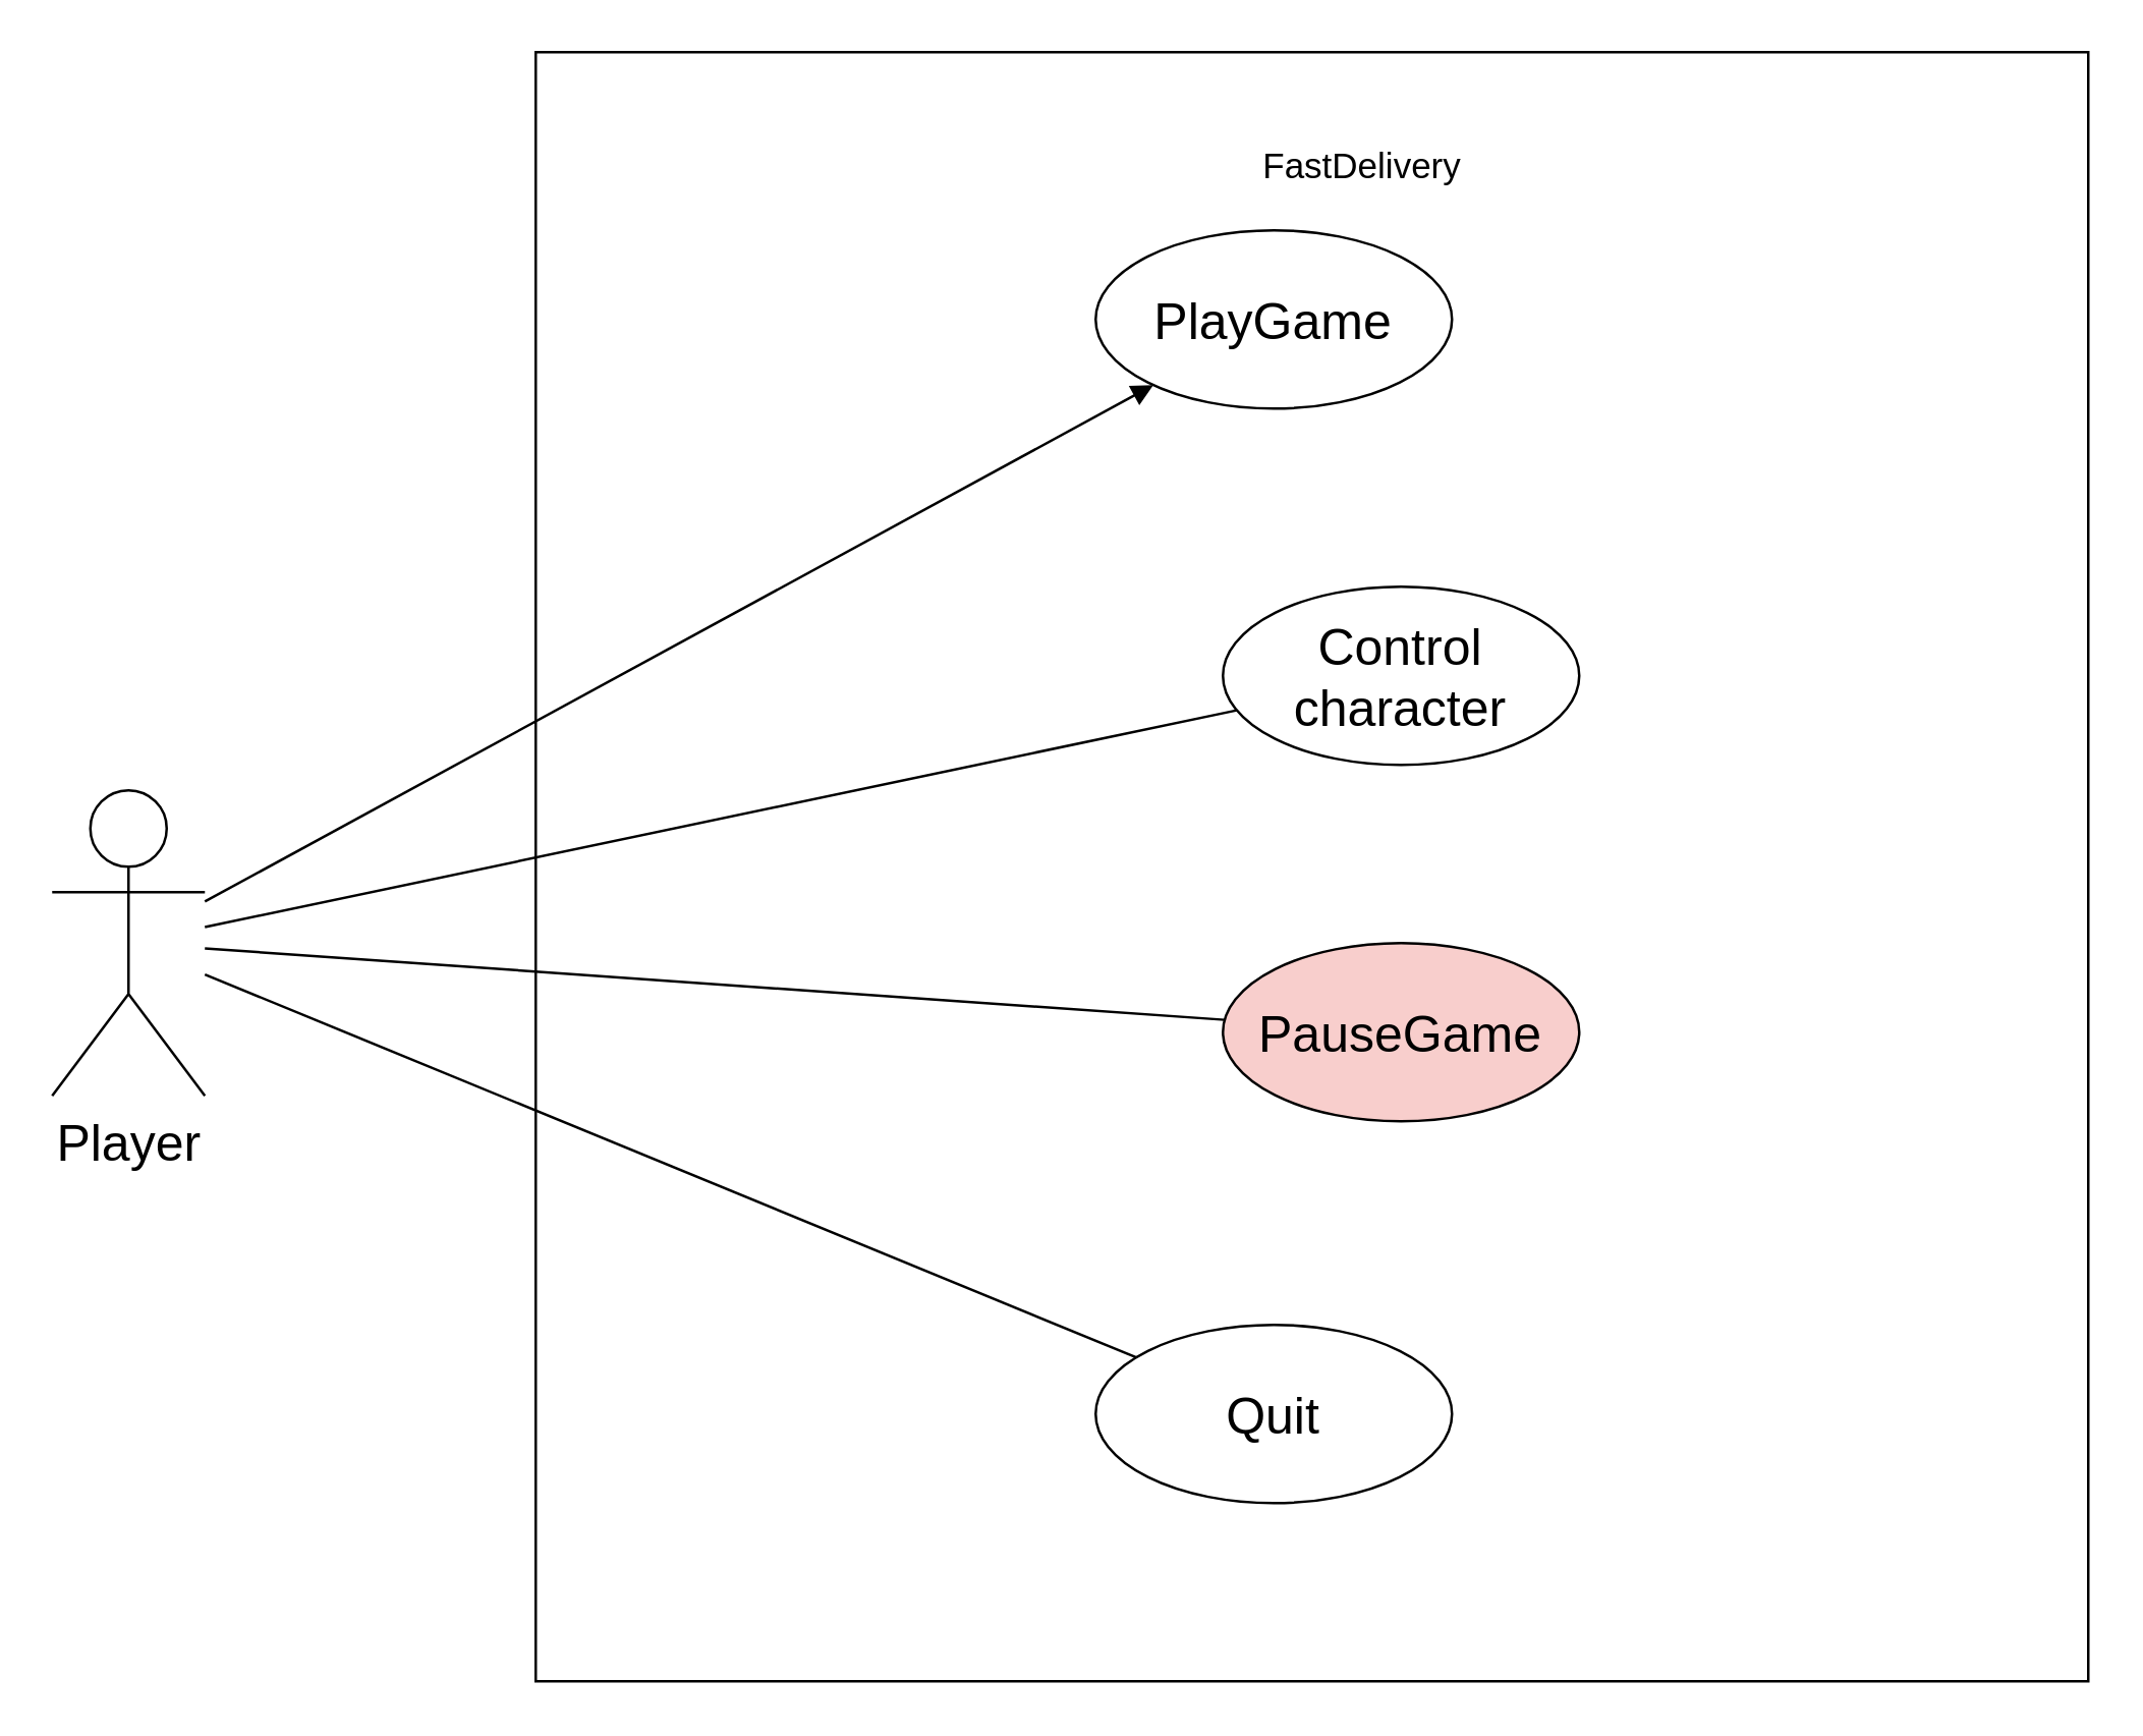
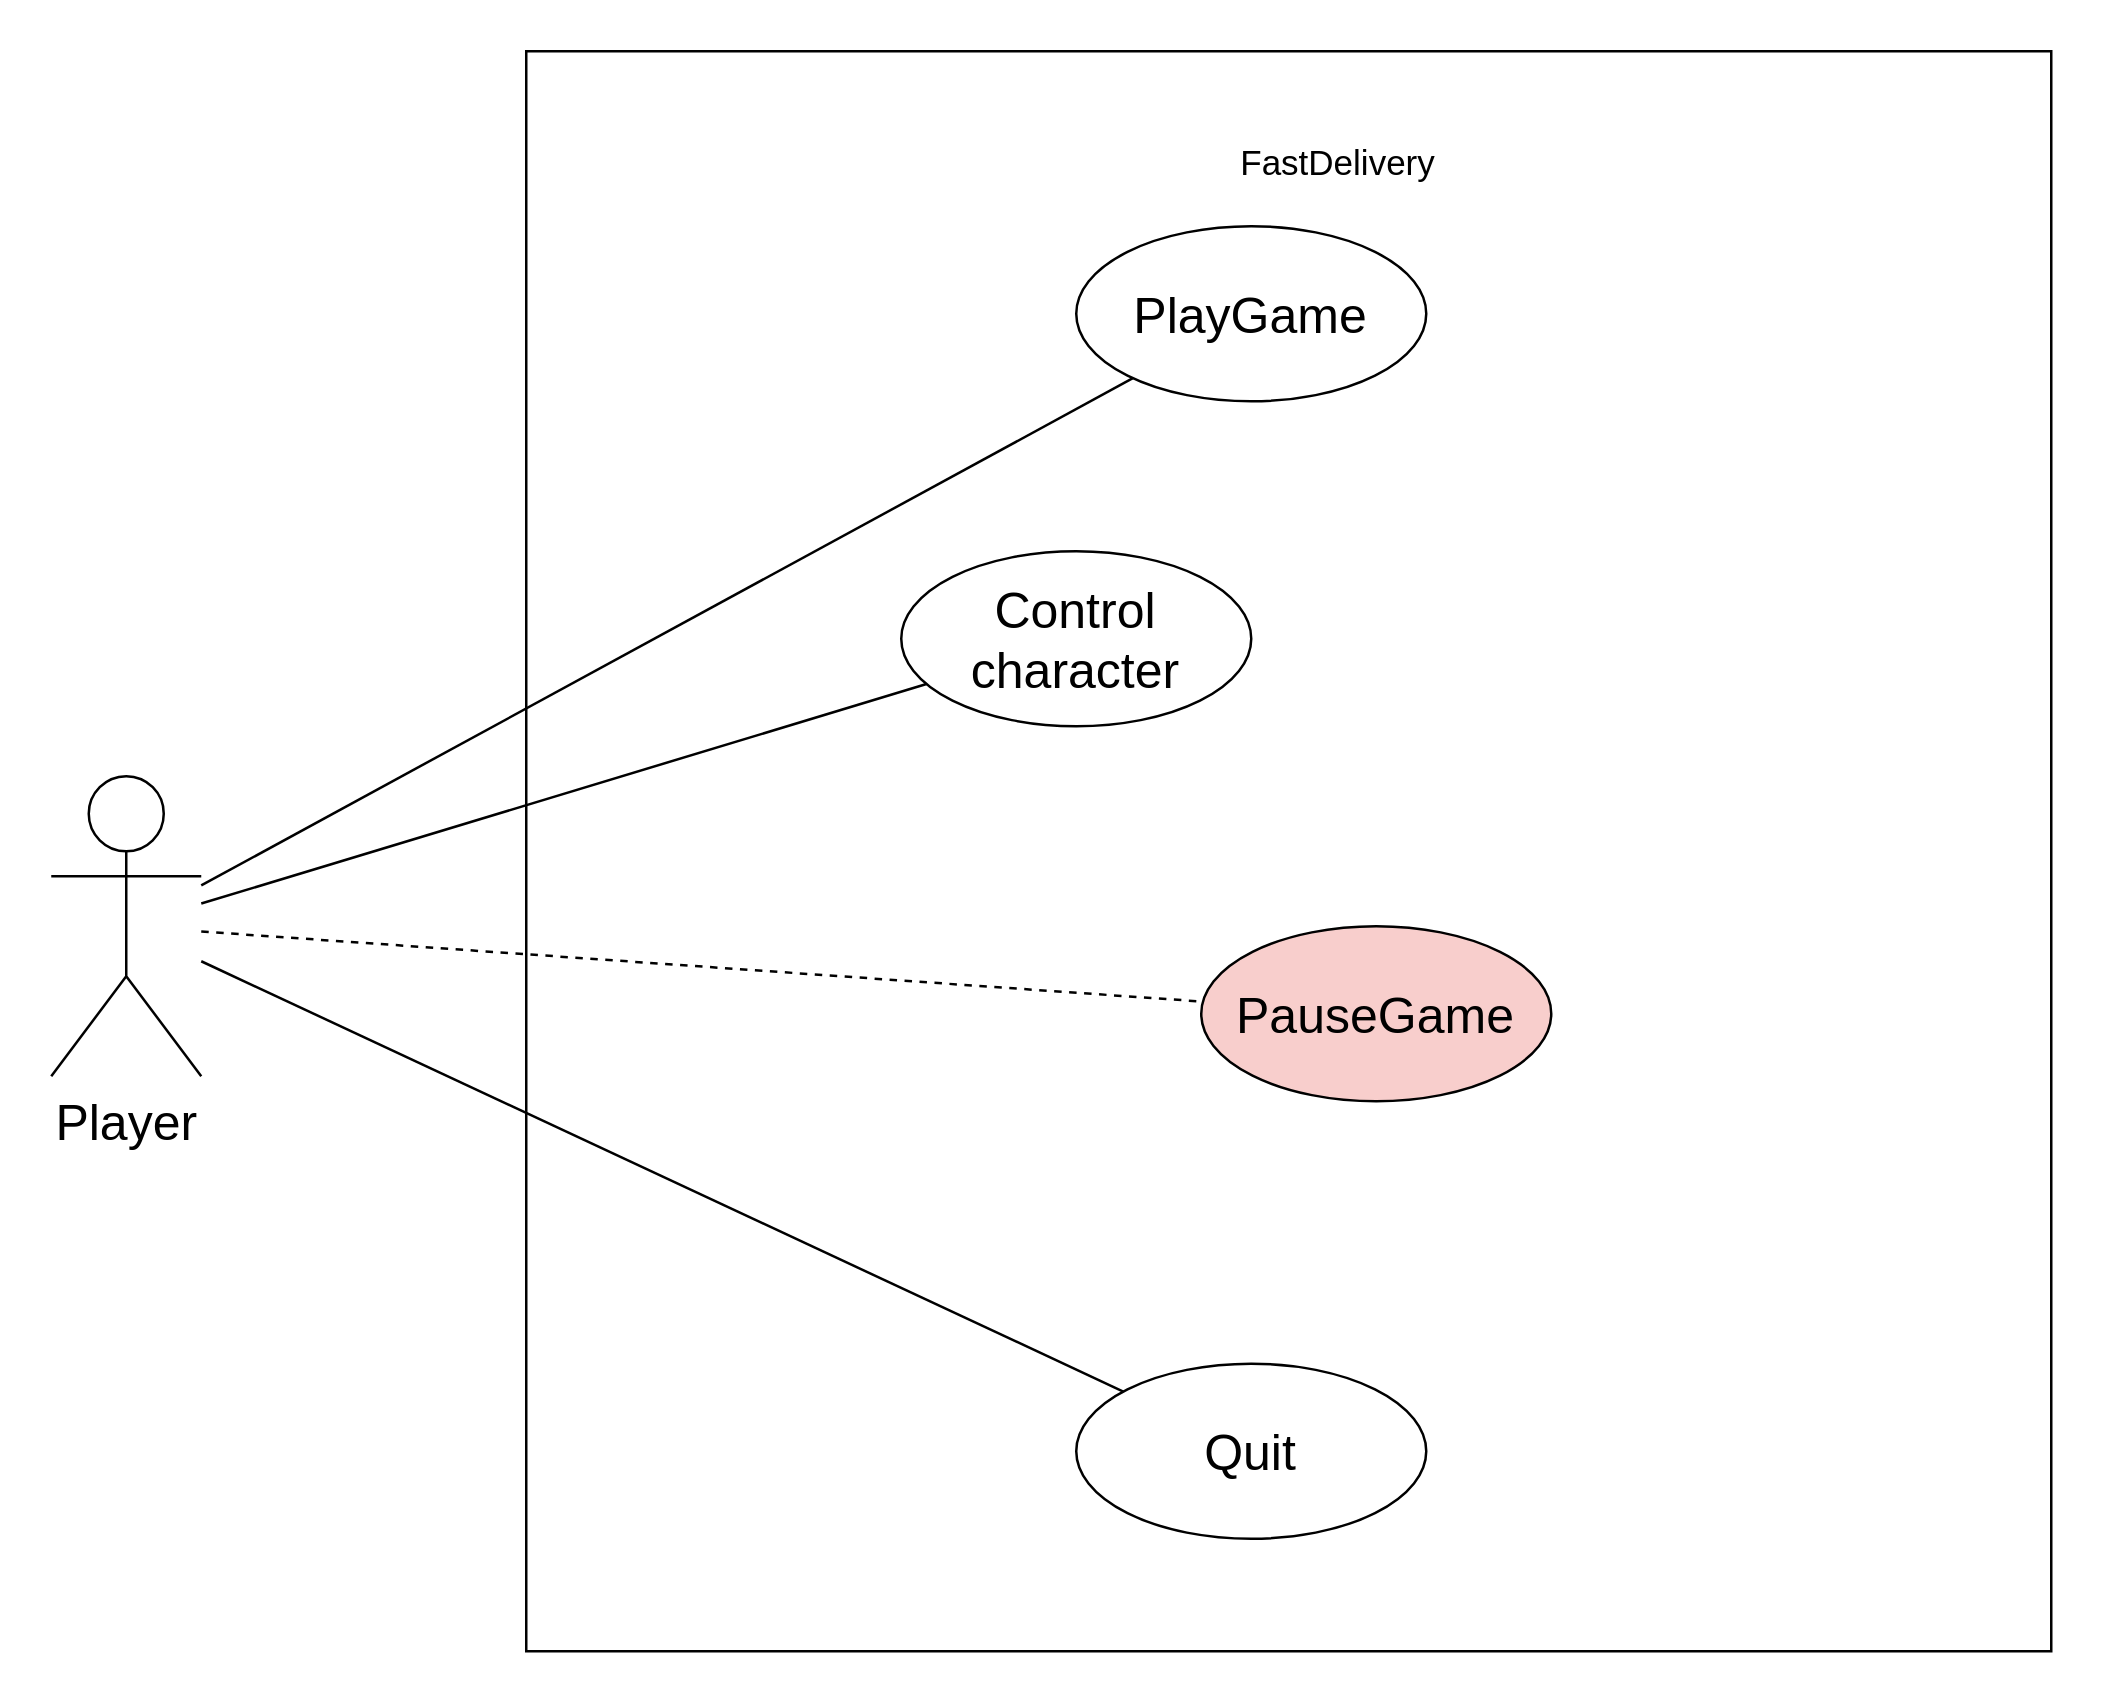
  <mxCell id="0" />
  <mxCell id="1" parent="0" />
  <mxCell id="2" value="&lt;font style=&quot;font-size: 20px;&quot;&gt;Player&lt;/font&gt;&lt;div style=&quot;font-size: 20px;&quot;&gt;&lt;br&gt;&lt;/div&gt;" style="shape=umlActor;verticalLabelPosition=bottom;verticalAlign=top;html=1;outlineConnect=0;" vertex="1" parent="1"><mxGeometry x="20" y="310" width="60" height="120" as="geometry" /></mxCell>
  <mxCell id="3" value="" style="rounded=0;whiteSpace=wrap;html=1;" vertex="1" parent="1"><mxGeometry x="210" y="20" width="610" height="640" as="geometry" /></mxCell>
  <mxCell id="4" value="&lt;font style=&quot;font-size: 14px;&quot;&gt;FastDelivery&lt;/font&gt;" style="text;html=1;align=center;verticalAlign=middle;whiteSpace=wrap;rounded=0;" vertex="1" parent="1"><mxGeometry x="505" y="50" width="60" height="30" as="geometry" /></mxCell>
  <mxCell id="5" value="&lt;span style=&quot;font-size: 20px;&quot;&gt;PlayGame&lt;/span&gt;" style="ellipse;whiteSpace=wrap;html=1;" vertex="1" parent="1"><mxGeometry x="430" y="90" width="140" height="70" as="geometry" /></mxCell>
- <mxCell id="6" value="&lt;span style=&quot;font-size: 20px;&quot;&gt;Control character&lt;/span&gt;" style="ellipse;whiteSpace=wrap;html=1;" vertex="1" parent="1"><mxGeometry x="480" y="230" width="140" height="70" as="geometry" /></mxCell>
+ <mxCell id="6" value="&lt;span style=&quot;font-size: 20px;&quot;&gt;Control character&lt;/span&gt;" style="ellipse;whiteSpace=wrap;html=1;" vertex="1" parent="1"><mxGeometry x="360" y="220" width="140" height="70" as="geometry" /></mxCell>
  <mxCell id="7" value="&lt;span style=&quot;font-size: 20px;&quot;&gt;PauseGame&lt;/span&gt;" style="ellipse;whiteSpace=wrap;html=1;fillColor=#f8cecc;" vertex="1" parent="1"><mxGeometry x="480" y="370" width="140" height="70" as="geometry" /></mxCell>
- <mxCell id="8" value="&lt;span style=&quot;font-size: 20px;&quot;&gt;Quit&lt;/span&gt;" style="ellipse;whiteSpace=wrap;html=1;" vertex="1" parent="1"><mxGeometry x="430" y="520" width="140" height="70" as="geometry" /></mxCell>
- <mxCell id="9" value="" style="endArrow=block;html=1;rounded=0;" edge="1" parent="1" source="2" target="5"><mxGeometry relative="1" as="geometry"><mxPoint x="-10" y="390" as="sourcePoint" /><mxPoint x="150" y="390" as="targetPoint" /></mxGeometry></mxCell>
+ <mxCell id="8" value="&lt;span style=&quot;font-size: 20px;&quot;&gt;Quit&lt;/span&gt;" style="ellipse;whiteSpace=wrap;html=1;" vertex="1" parent="1"><mxGeometry x="430" y="545" width="140" height="70" as="geometry" /></mxCell>
+ <mxCell id="9" value="" style="endArrow=none;html=1;rounded=0;" edge="1" parent="1" source="2" target="5"><mxGeometry relative="1" as="geometry"><mxPoint x="-10" y="390" as="sourcePoint" /><mxPoint x="150" y="390" as="targetPoint" /></mxGeometry></mxCell>
  <mxCell id="10" value="" style="endArrow=none;html=1;rounded=0;" edge="1" parent="1" source="2" target="6"><mxGeometry relative="1" as="geometry"><mxPoint x="-10" y="390" as="sourcePoint" /><mxPoint x="150" y="390" as="targetPoint" /></mxGeometry></mxCell>
- <mxCell id="11" value="" style="endArrow=none;html=1;rounded=0;" edge="1" parent="1" source="2" target="7"><mxGeometry relative="1" as="geometry"><mxPoint x="-10" y="390" as="sourcePoint" /><mxPoint x="150" y="390" as="targetPoint" /></mxGeometry></mxCell>
+ <mxCell id="11" value="" style="endArrow=none;html=1;rounded=0;dashed=1;" edge="1" parent="1" source="2" target="7"><mxGeometry relative="1" as="geometry"><mxPoint x="-10" y="390" as="sourcePoint" /><mxPoint x="150" y="390" as="targetPoint" /></mxGeometry></mxCell>
  <mxCell id="12" value="" style="endArrow=none;html=1;rounded=0;" edge="1" parent="1" source="2" target="8"><mxGeometry relative="1" as="geometry"><mxPoint x="-10" y="390" as="sourcePoint" /><mxPoint x="150" y="390" as="targetPoint" /></mxGeometry></mxCell>
